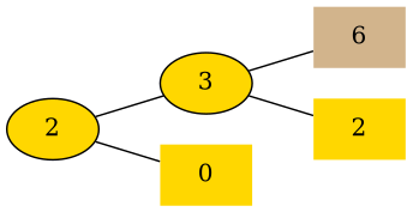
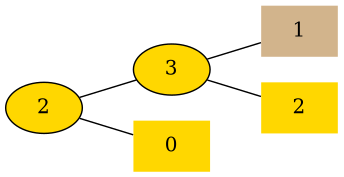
  graph {
    rankdir=LR
    node [fillcolor=gold shape=plaintext style=filled]
-   1 [fillcolor=tan label=6]
+   1 [fillcolor=tan]
    n2 [label=3 shape=""]
    2
    n4 [label=2 shape=""]
    0
    n2 -- 1
    n2 -- 2
    n4 -- n2
    n4 -- 0
  }
